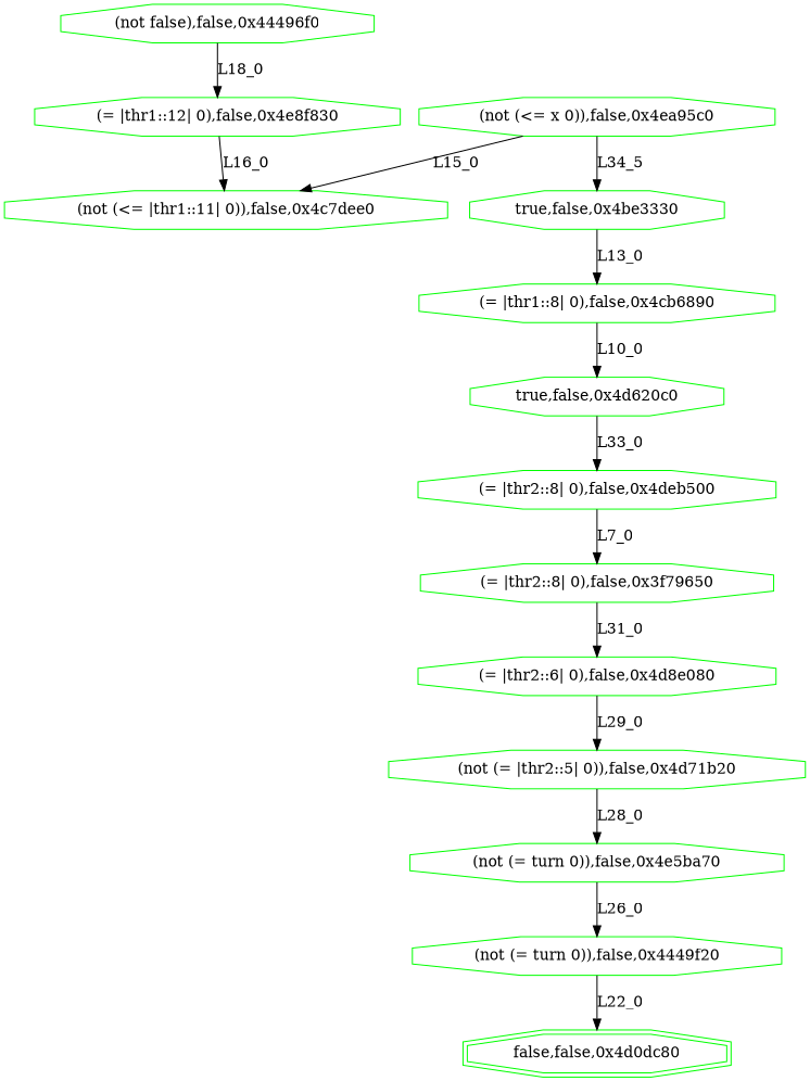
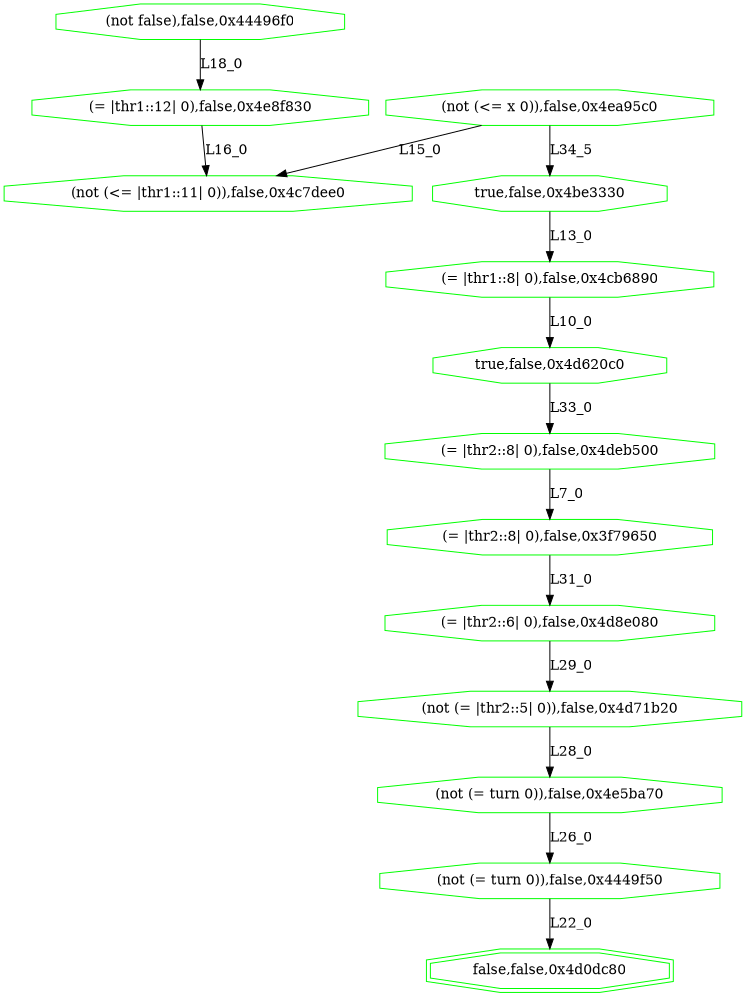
  digraph {
    node [color=green shape=octagon]
    n1 [label="(not false),false,0x44496f0"]
    n2 [label="(= |thr1::12| 0),false,0x4e8f830"]
    n3 [label="(not (<= |thr1::11| 0)),false,0x4c7dee0"]
    n4 [label="(not (<= x 0)),false,0x4ea95c0"]
    n5 [label="true,false,0x4be3330"]
    n6 [label="(= |thr1::8| 0),false,0x4cb6890"]
    n7 [label="true,false,0x4d620c0"]
    n8 [label="(= |thr2::8| 0),false,0x4deb500"]
    n9 [label="(= |thr2::8| 0),false,0x3f79650"]
    n10 [label="(= |thr2::6| 0),false,0x4d8e080"]
    n11 [label="(not (= |thr2::5| 0)),false,0x4d71b20"]
    n12 [label="(not (= turn 0)),false,0x4e5ba70"]
-   n13 [label="(not (= turn 0)),false,0x4449f20"]
+   n13 [label="(not (= turn 0)),false,0x4449f50"]
    n14 [label="false,false,0x4d0dc80" shape=doubleoctagon]
    n1 -> n2 [label=L18_0]
    n2 -> n3 [label=L16_0]
    n4 -> n3 [label=L15_0]
    n4 -> n5 [label=L34_5]
    n5 -> n6 [label=L13_0]
    n6 -> n7 [label=L10_0]
    n7 -> n8 [label=L33_0]
    n8 -> n9 [label=L7_0]
    n9 -> n10 [label=L31_0]
    n10 -> n11 [label=L29_0]
    n11 -> n12 [label=L28_0]
    n12 -> n13 [label=L26_0]
    n13 -> n14 [label=L22_0]
  }
